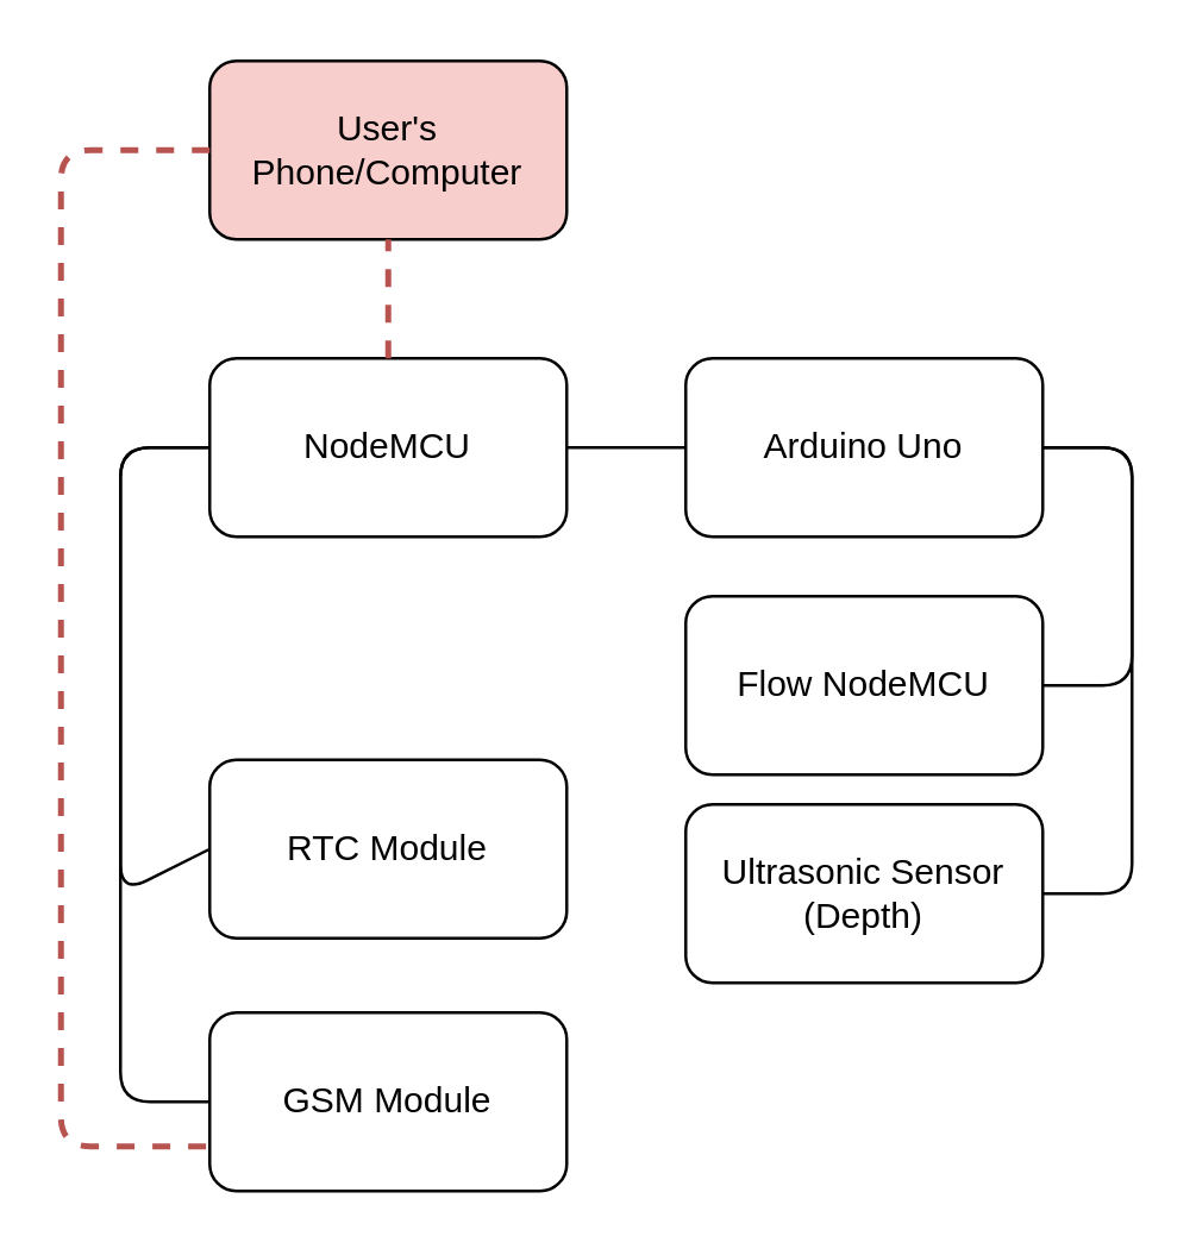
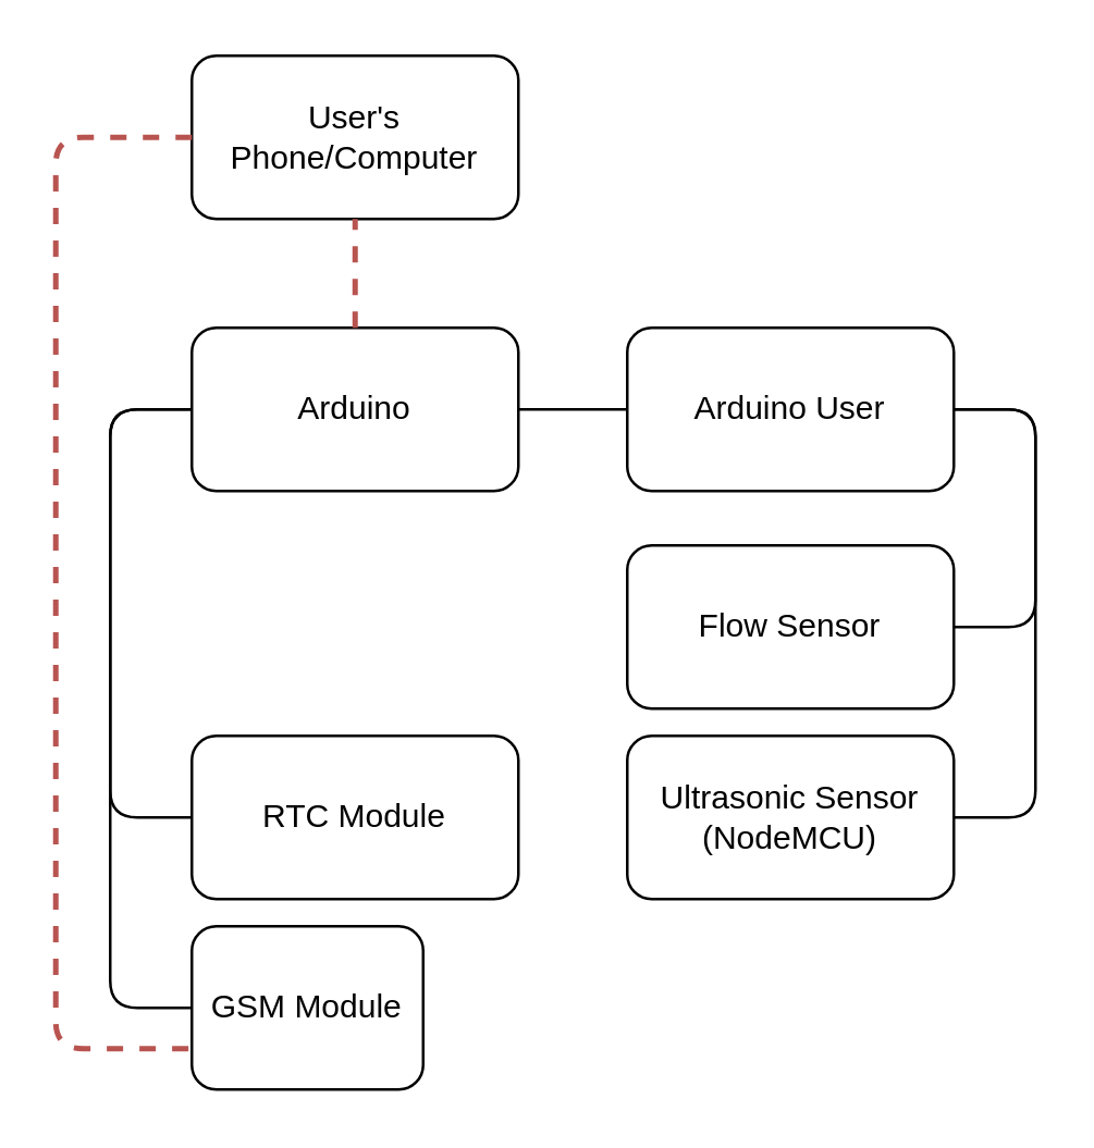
  <mxCell id="0" />
  <mxCell id="1" parent="0" />
- <mxCell id="2" value="Arduino Uno" style="rounded=1;whiteSpace=wrap;html=1;" parent="1" vertex="1"><mxGeometry x="230" y="120" width="120" height="60" as="geometry" /></mxCell>
- <mxCell id="3" value="GSM Module" style="rounded=1;whiteSpace=wrap;html=1;" parent="1" vertex="1"><mxGeometry x="70" y="340" width="120" height="60" as="geometry" /></mxCell>
- <mxCell id="4" value="NodeMCU" style="rounded=1;whiteSpace=wrap;html=1;" parent="1" vertex="1"><mxGeometry x="70" y="120" width="120" height="60" as="geometry" /></mxCell>
- <mxCell id="5" value="RTC Module" style="rounded=1;whiteSpace=wrap;html=1;" parent="1" vertex="1"><mxGeometry x="70" y="255" width="120" height="60" as="geometry" /></mxCell>
- <mxCell id="6" value="Flow NodeMCU" style="rounded=1;whiteSpace=wrap;html=1;" parent="1" vertex="1"><mxGeometry x="230" y="200" width="120" height="60" as="geometry" /></mxCell>
- <mxCell id="7" value="Ultrasonic Sensor (Depth)" style="rounded=1;whiteSpace=wrap;html=1;" parent="1" vertex="1"><mxGeometry x="230" y="270" width="120" height="60" as="geometry" /></mxCell>
- <mxCell id="8" value="User's Phone/Computer" style="rounded=1;whiteSpace=wrap;html=1;fillColor=#f8cecc;" parent="1" vertex="1"><mxGeometry x="70" y="20" width="120" height="60" as="geometry" /></mxCell>
+ <mxCell id="2" value="Arduino User" style="rounded=1;whiteSpace=wrap;html=1;" parent="1" vertex="1"><mxGeometry x="230" y="120" width="120" height="60" as="geometry" /></mxCell>
+ <mxCell id="3" value="GSM Module" style="rounded=1;whiteSpace=wrap;html=1;" parent="1" vertex="1"><mxGeometry x="70" y="340" width="85" height="60" as="geometry" /></mxCell>
+ <mxCell id="4" value="Arduino" style="rounded=1;whiteSpace=wrap;html=1;" parent="1" vertex="1"><mxGeometry x="70" y="120" width="120" height="60" as="geometry" /></mxCell>
+ <mxCell id="5" value="RTC Module" style="rounded=1;whiteSpace=wrap;html=1;" parent="1" vertex="1"><mxGeometry x="70" y="270" width="120" height="60" as="geometry" /></mxCell>
+ <mxCell id="6" value="Flow Sensor" style="rounded=1;whiteSpace=wrap;html=1;" parent="1" vertex="1"><mxGeometry x="230" y="200" width="120" height="60" as="geometry" /></mxCell>
+ <mxCell id="7" value="Ultrasonic Sensor (NodeMCU)" style="rounded=1;whiteSpace=wrap;html=1;" parent="1" vertex="1"><mxGeometry x="230" y="270" width="120" height="60" as="geometry" /></mxCell>
+ <mxCell id="8" value="User's Phone/Computer" style="rounded=1;whiteSpace=wrap;html=1;" parent="1" vertex="1"><mxGeometry x="70" y="20" width="120" height="60" as="geometry" /></mxCell>
  <mxCell id="9" value="" style="endArrow=none;dashed=1;html=1;exitX=0.5;exitY=0;exitDx=0;exitDy=0;entryX=0.5;entryY=1;entryDx=0;entryDy=0;fillColor=#f8cecc;strokeColor=#b85450;strokeWidth=2;" parent="1" source="4" target="8" edge="1"><mxGeometry width="50" height="50" relative="1" as="geometry"><mxPoint x="-200" y="200" as="sourcePoint" /><mxPoint x="-150" y="150" as="targetPoint" /></mxGeometry></mxCell>
  <mxCell id="10" value="" style="endArrow=none;html=1;exitX=1;exitY=0.5;exitDx=0;exitDy=0;entryX=0;entryY=0.5;entryDx=0;entryDy=0;" edge="1" parent="1" source="4" target="2"><mxGeometry width="50" height="50" relative="1" as="geometry"><mxPoint x="260" y="280" as="sourcePoint" /><mxPoint x="310" y="230" as="targetPoint" /></mxGeometry></mxCell>
  <mxCell id="11" value="" style="endArrow=none;html=1;exitX=1;exitY=0.5;exitDx=0;exitDy=0;entryX=1;entryY=0.5;entryDx=0;entryDy=0;" edge="1" parent="1" source="2" target="7"><mxGeometry width="50" height="50" relative="1" as="geometry"><mxPoint x="390" y="240" as="sourcePoint" /><mxPoint x="440" y="190" as="targetPoint" /><Array as="points"><mxPoint x="380" y="150" /><mxPoint x="380" y="300" /></Array></mxGeometry></mxCell>
  <mxCell id="12" value="" style="endArrow=none;html=1;exitX=1;exitY=0.5;exitDx=0;exitDy=0;entryX=1;entryY=0.5;entryDx=0;entryDy=0;" edge="1" parent="1" source="6" target="2"><mxGeometry width="50" height="50" relative="1" as="geometry"><mxPoint x="410" y="270" as="sourcePoint" /><mxPoint x="460" y="220" as="targetPoint" /><Array as="points"><mxPoint x="380" y="230" /><mxPoint x="380" y="150" /></Array></mxGeometry></mxCell>
  <mxCell id="13" value="" style="endArrow=none;html=1;entryX=0;entryY=0.5;entryDx=0;entryDy=0;exitX=0;exitY=0.5;exitDx=0;exitDy=0;" edge="1" parent="1" source="3" target="4"><mxGeometry width="50" height="50" relative="1" as="geometry"><mxPoint x="-110" y="260" as="sourcePoint" /><mxPoint x="-60" y="210" as="targetPoint" /><Array as="points"><mxPoint x="40" y="370" /><mxPoint x="40" y="150" /></Array></mxGeometry></mxCell>
  <mxCell id="14" value="" style="endArrow=none;html=1;entryX=0;entryY=0.5;entryDx=0;entryDy=0;exitX=0;exitY=0.5;exitDx=0;exitDy=0;" edge="1" parent="1" source="4" target="5"><mxGeometry width="50" height="50" relative="1" as="geometry"><mxPoint x="40" y="190" as="sourcePoint" /><mxPoint x="0" y="230" as="targetPoint" /><Array as="points"><mxPoint x="40" y="150" /><mxPoint x="40" y="300" /></Array></mxGeometry></mxCell>
  <mxCell id="15" value="" style="endArrow=none;dashed=1;html=1;strokeColor=#b85450;strokeWidth=2;fillColor=#f8cecc;entryX=0;entryY=0.75;entryDx=0;entryDy=0;exitX=0;exitY=0.5;exitDx=0;exitDy=0;" edge="1" parent="1" source="8" target="3"><mxGeometry width="50" height="50" relative="1" as="geometry"><mxPoint x="-100" y="440" as="sourcePoint" /><mxPoint x="-50" y="390" as="targetPoint" /><Array as="points"><mxPoint x="20" y="50" /><mxPoint x="20" y="385" /></Array></mxGeometry></mxCell>
